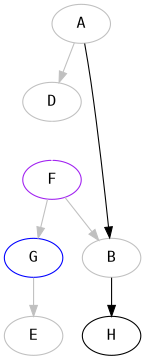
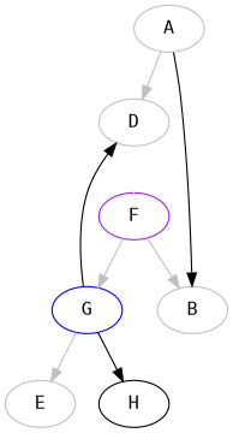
  digraph {
    fontname="DejaVu Sans Mono"
    node [color=gray fontname="DejaVu Sans Mono"]
    edge [color=gray fontname="DejaVu Sans Mono"]
    n1 [label=D]
    n2 [color=purple label=F]
    n3 [color=blue label=G]
    n4 [label=B]
    n5 [label=E]
    n6 [label=A]
    n7 [label=H color=""]
    n1 -> n2 [color=white]
    n2 -> n3
    n2 -> n4
+   n3 -> n1 [color=""]
    n3 -> n5
-   n4 -> n7 [color=""]
+   n3 -> n7 [color=""]
    n6 -> n1
    n6 -> n4 [color=black]
  }
